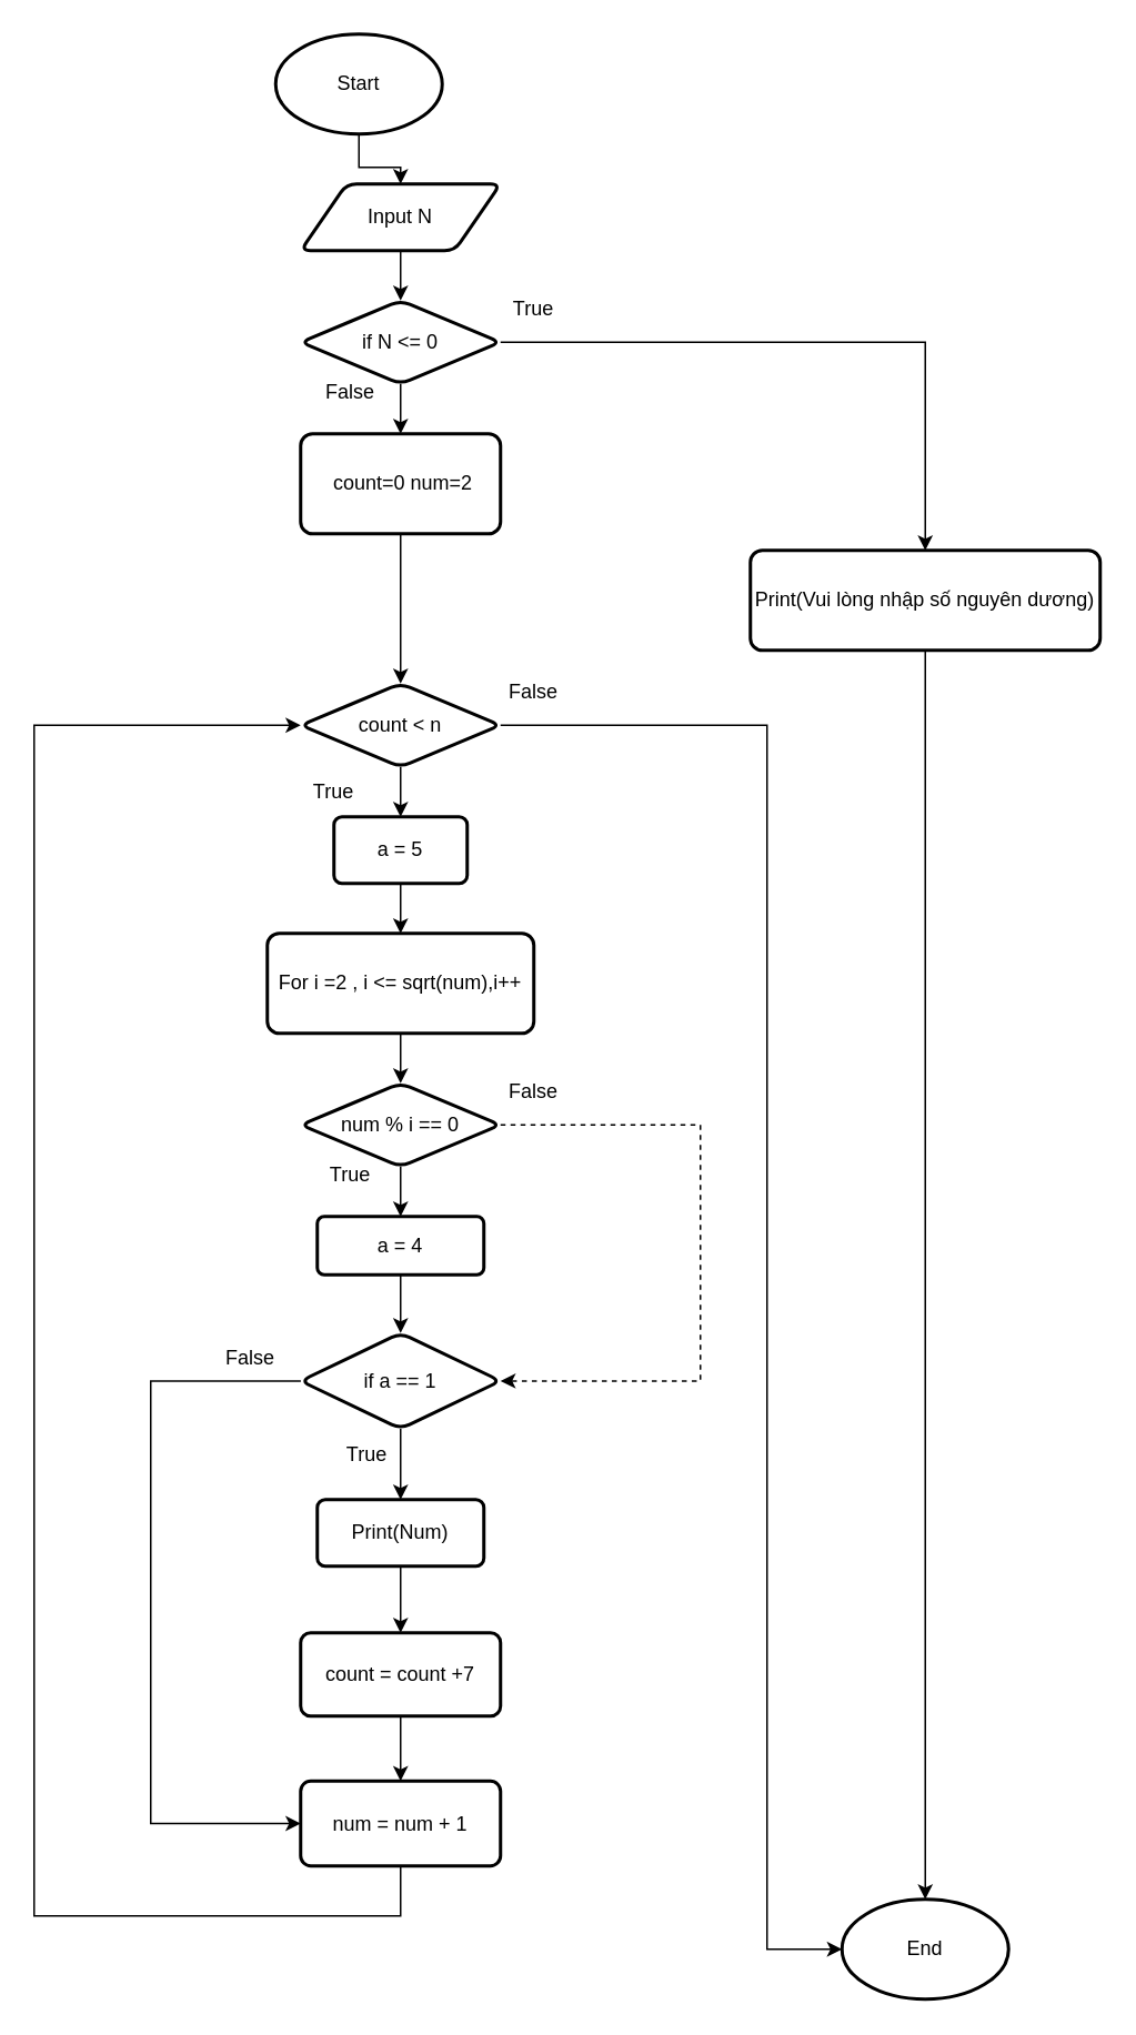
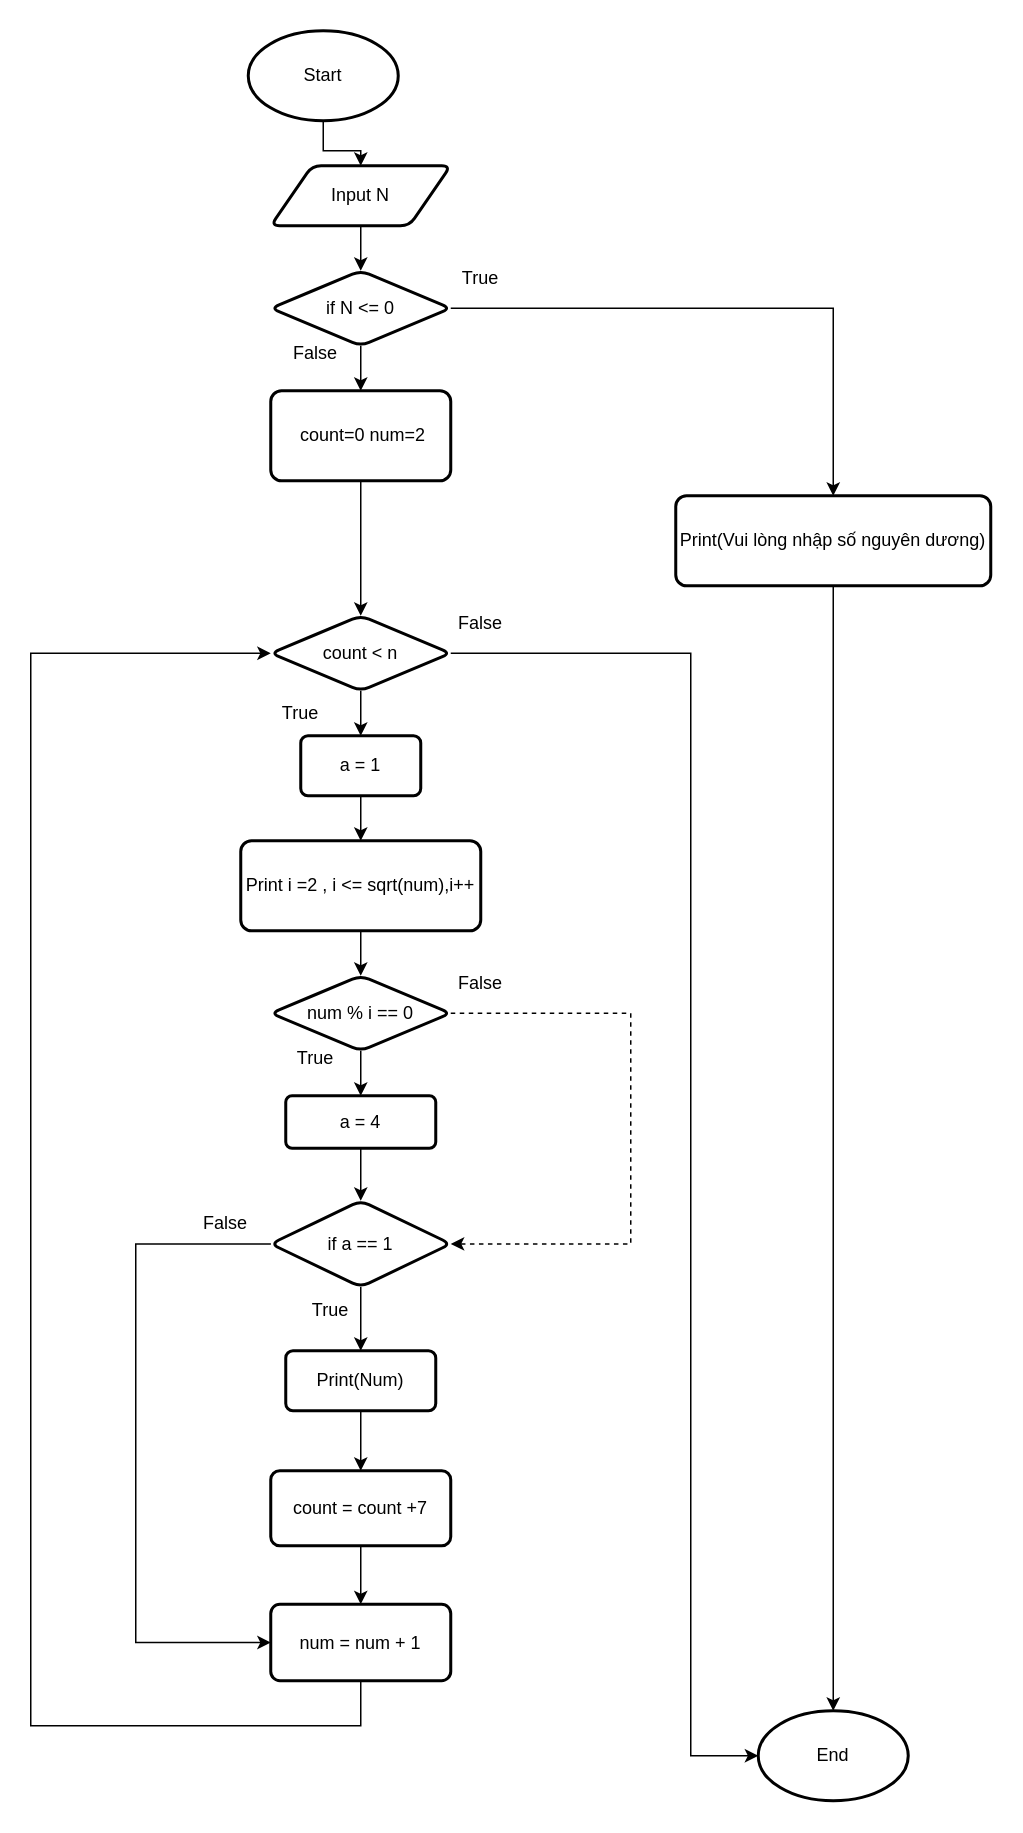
  <mxCell id="0" />
  <mxCell id="1" parent="0" />
  <mxCell id="2" value="" style="edgeStyle=orthogonalEdgeStyle;rounded=0;orthogonalLoop=1;jettySize=auto;html=1;" parent="1" source="3" target="6" edge="1"><mxGeometry relative="1" as="geometry" /></mxCell>
  <mxCell id="3" value="Start" style="strokeWidth=2;html=1;shape=mxgraph.flowchart.start_1;whiteSpace=wrap;" parent="1" vertex="1"><mxGeometry x="165" y="20" width="100" height="60" as="geometry" /></mxCell>
  <mxCell id="4" value="End" style="strokeWidth=2;html=1;shape=mxgraph.flowchart.start_1;whiteSpace=wrap;" parent="1" vertex="1"><mxGeometry x="505" y="1140" width="100" height="60" as="geometry" /></mxCell>
  <mxCell id="5" value="" style="edgeStyle=orthogonalEdgeStyle;rounded=0;orthogonalLoop=1;jettySize=auto;html=1;" parent="1" source="6" target="9" edge="1"><mxGeometry relative="1" as="geometry" /></mxCell>
  <mxCell id="6" value="Input N" style="shape=parallelogram;html=1;strokeWidth=2;perimeter=parallelogramPerimeter;whiteSpace=wrap;rounded=1;arcSize=12;size=0.23;" parent="1" vertex="1"><mxGeometry x="180" y="110" width="120" height="40" as="geometry" /></mxCell>
  <mxCell id="7" value="" style="edgeStyle=orthogonalEdgeStyle;rounded=0;orthogonalLoop=1;jettySize=auto;html=1;" parent="1" source="9" target="10" edge="1"><mxGeometry relative="1" as="geometry" /></mxCell>
  <mxCell id="8" value="" style="edgeStyle=orthogonalEdgeStyle;rounded=0;orthogonalLoop=1;jettySize=auto;html=1;" edge="1" parent="1" source="9" target="14"><mxGeometry relative="1" as="geometry" /></mxCell>
  <mxCell id="9" value="if N &amp;lt;= 0" style="rhombus;whiteSpace=wrap;html=1;strokeWidth=2;rounded=1;arcSize=12;" parent="1" vertex="1"><mxGeometry x="180" y="180" width="120" height="50" as="geometry" /></mxCell>
  <mxCell id="10" value="Print(Vui lòng nhập số nguyên dương)" style="whiteSpace=wrap;html=1;strokeWidth=2;rounded=1;arcSize=12;" parent="1" vertex="1"><mxGeometry x="450" y="330" width="210" height="60" as="geometry" /></mxCell>
  <mxCell id="11" value="True" style="text;html=1;align=center;verticalAlign=middle;whiteSpace=wrap;rounded=0;" parent="1" vertex="1"><mxGeometry x="290" y="170" width="60" height="30" as="geometry" /></mxCell>
  <mxCell id="12" value="False" style="text;html=1;align=center;verticalAlign=middle;whiteSpace=wrap;rounded=0;" parent="1" vertex="1"><mxGeometry x="180" y="220" width="60" height="30" as="geometry" /></mxCell>
  <mxCell id="13" value="" style="edgeStyle=orthogonalEdgeStyle;rounded=0;orthogonalLoop=1;jettySize=auto;html=1;" edge="1" parent="1" source="14" target="16"><mxGeometry relative="1" as="geometry" /></mxCell>
  <mxCell id="14" value="&amp;nbsp;count=0 num=2" style="whiteSpace=wrap;html=1;strokeWidth=2;rounded=1;arcSize=12;" vertex="1" parent="1"><mxGeometry x="180" y="260" width="120" height="60" as="geometry" /></mxCell>
  <mxCell id="15" value="" style="edgeStyle=orthogonalEdgeStyle;rounded=0;orthogonalLoop=1;jettySize=auto;html=1;" edge="1" parent="1" source="16" target="21"><mxGeometry relative="1" as="geometry" /></mxCell>
  <mxCell id="16" value="count &amp;lt; n" style="rhombus;whiteSpace=wrap;html=1;strokeWidth=2;rounded=1;arcSize=12;" vertex="1" parent="1"><mxGeometry x="180" y="410" width="120" height="50" as="geometry" /></mxCell>
  <mxCell id="17" style="edgeStyle=orthogonalEdgeStyle;rounded=0;orthogonalLoop=1;jettySize=auto;html=1;entryX=0;entryY=0.5;entryDx=0;entryDy=0;entryPerimeter=0;" edge="1" parent="1" source="16" target="4"><mxGeometry relative="1" as="geometry"><Array as="points"><mxPoint x="460" y="435" /></Array></mxGeometry></mxCell>
  <mxCell id="18" value="True" style="text;html=1;align=center;verticalAlign=middle;whiteSpace=wrap;rounded=0;" vertex="1" parent="1"><mxGeometry x="170" y="460" width="60" height="30" as="geometry" /></mxCell>
  <mxCell id="19" value="False" style="text;html=1;align=center;verticalAlign=middle;whiteSpace=wrap;rounded=0;" vertex="1" parent="1"><mxGeometry x="290" y="400" width="60" height="30" as="geometry" /></mxCell>
  <mxCell id="20" value="" style="edgeStyle=orthogonalEdgeStyle;rounded=0;orthogonalLoop=1;jettySize=auto;html=1;" edge="1" parent="1" source="21" target="23"><mxGeometry relative="1" as="geometry" /></mxCell>
- <mxCell id="21" value="a = 5" style="whiteSpace=wrap;html=1;strokeWidth=2;rounded=1;arcSize=12;" vertex="1" parent="1"><mxGeometry x="200" y="490" width="80" height="40" as="geometry" /></mxCell>
+ <mxCell id="21" value="a = 1" style="whiteSpace=wrap;html=1;strokeWidth=2;rounded=1;arcSize=12;" vertex="1" parent="1"><mxGeometry x="200" y="490" width="80" height="40" as="geometry" /></mxCell>
  <mxCell id="22" value="" style="edgeStyle=orthogonalEdgeStyle;rounded=0;orthogonalLoop=1;jettySize=auto;html=1;" edge="1" parent="1" source="23" target="26"><mxGeometry relative="1" as="geometry" /></mxCell>
- <mxCell id="23" value="For i =2 , i &amp;lt;= sqrt(num),i++" style="whiteSpace=wrap;html=1;strokeWidth=2;rounded=1;arcSize=12;" vertex="1" parent="1"><mxGeometry x="160" y="560" width="160" height="60" as="geometry" /></mxCell>
+ <mxCell id="23" value="Print i =2 , i &amp;lt;= sqrt(num),i++" style="whiteSpace=wrap;html=1;strokeWidth=2;rounded=1;arcSize=12;" vertex="1" parent="1"><mxGeometry x="160" y="560" width="160" height="60" as="geometry" /></mxCell>
  <mxCell id="24" value="" style="edgeStyle=orthogonalEdgeStyle;rounded=0;orthogonalLoop=1;jettySize=auto;html=1;" edge="1" parent="1" source="26" target="28"><mxGeometry relative="1" as="geometry" /></mxCell>
  <mxCell id="25" style="edgeStyle=orthogonalEdgeStyle;rounded=0;orthogonalLoop=1;jettySize=auto;html=1;entryX=1;entryY=0.5;entryDx=0;entryDy=0;dashed=1;" edge="1" parent="1" source="26" target="32"><mxGeometry relative="1" as="geometry"><Array as="points"><mxPoint x="420" y="675" /><mxPoint x="420" y="829" /></Array></mxGeometry></mxCell>
  <mxCell id="26" value="num % i == 0" style="rhombus;whiteSpace=wrap;html=1;strokeWidth=2;rounded=1;arcSize=12;" vertex="1" parent="1"><mxGeometry x="180" y="650" width="120" height="50" as="geometry" /></mxCell>
  <mxCell id="27" value="" style="edgeStyle=orthogonalEdgeStyle;rounded=0;orthogonalLoop=1;jettySize=auto;html=1;" edge="1" parent="1" source="28" target="32"><mxGeometry relative="1" as="geometry" /></mxCell>
  <mxCell id="28" value="a = 4" style="whiteSpace=wrap;html=1;strokeWidth=2;rounded=1;arcSize=12;" vertex="1" parent="1"><mxGeometry x="190" y="730" width="100" height="35" as="geometry" /></mxCell>
  <mxCell id="29" value="True" style="text;html=1;align=center;verticalAlign=middle;whiteSpace=wrap;rounded=0;" vertex="1" parent="1"><mxGeometry x="180" y="690" width="60" height="30" as="geometry" /></mxCell>
  <mxCell id="30" value="" style="edgeStyle=orthogonalEdgeStyle;rounded=0;orthogonalLoop=1;jettySize=auto;html=1;" edge="1" parent="1" source="32" target="35"><mxGeometry relative="1" as="geometry" /></mxCell>
  <mxCell id="31" style="edgeStyle=orthogonalEdgeStyle;rounded=0;orthogonalLoop=1;jettySize=auto;html=1;entryX=0;entryY=0.5;entryDx=0;entryDy=0;" edge="1" parent="1" source="32" target="40"><mxGeometry relative="1" as="geometry"><Array as="points"><mxPoint x="90" y="828.75" /><mxPoint x="90" y="1095" /></Array></mxGeometry></mxCell>
  <mxCell id="32" value="if a == 1" style="rhombus;whiteSpace=wrap;html=1;strokeWidth=2;rounded=1;arcSize=12;" vertex="1" parent="1"><mxGeometry x="180" y="800" width="120" height="57.5" as="geometry" /></mxCell>
  <mxCell id="33" value="False" style="text;html=1;align=center;verticalAlign=middle;whiteSpace=wrap;rounded=0;" vertex="1" parent="1"><mxGeometry x="290" y="640" width="60" height="30" as="geometry" /></mxCell>
  <mxCell id="34" value="" style="edgeStyle=orthogonalEdgeStyle;rounded=0;orthogonalLoop=1;jettySize=auto;html=1;" edge="1" parent="1" source="35" target="38"><mxGeometry relative="1" as="geometry" /></mxCell>
  <mxCell id="35" value="Print(Num)" style="whiteSpace=wrap;html=1;strokeWidth=2;rounded=1;arcSize=12;" vertex="1" parent="1"><mxGeometry x="190" y="900" width="100" height="40" as="geometry" /></mxCell>
  <mxCell id="36" value="True" style="text;html=1;align=center;verticalAlign=middle;whiteSpace=wrap;rounded=0;" vertex="1" parent="1"><mxGeometry x="190" y="857.5" width="60" height="30" as="geometry" /></mxCell>
  <mxCell id="37" value="" style="edgeStyle=orthogonalEdgeStyle;rounded=0;orthogonalLoop=1;jettySize=auto;html=1;" edge="1" parent="1" source="38" target="40"><mxGeometry relative="1" as="geometry" /></mxCell>
  <mxCell id="38" value="count = count +7" style="whiteSpace=wrap;html=1;strokeWidth=2;rounded=1;arcSize=12;" vertex="1" parent="1"><mxGeometry x="180" y="980" width="120" height="50" as="geometry" /></mxCell>
  <mxCell id="39" style="edgeStyle=orthogonalEdgeStyle;rounded=0;orthogonalLoop=1;jettySize=auto;html=1;entryX=0;entryY=0.5;entryDx=0;entryDy=0;" edge="1" parent="1" source="40" target="16"><mxGeometry relative="1" as="geometry"><Array as="points"><mxPoint x="240" y="1150" /><mxPoint x="20" y="1150" /><mxPoint x="20" y="435" /></Array></mxGeometry></mxCell>
  <mxCell id="40" value="num = num + 1" style="whiteSpace=wrap;html=1;strokeWidth=2;rounded=1;arcSize=12;" vertex="1" parent="1"><mxGeometry x="180" y="1069" width="120" height="51" as="geometry" /></mxCell>
  <mxCell id="41" style="edgeStyle=orthogonalEdgeStyle;rounded=0;orthogonalLoop=1;jettySize=auto;html=1;entryX=0.5;entryY=0;entryDx=0;entryDy=0;entryPerimeter=0;" edge="1" parent="1" source="10" target="4"><mxGeometry relative="1" as="geometry" /></mxCell>
  <mxCell id="42" value="False" style="text;html=1;align=center;verticalAlign=middle;whiteSpace=wrap;rounded=0;" vertex="1" parent="1"><mxGeometry x="120" y="800" width="60" height="30" as="geometry" /></mxCell>
